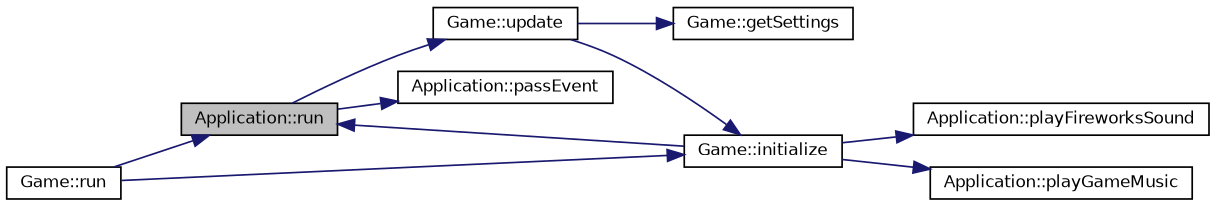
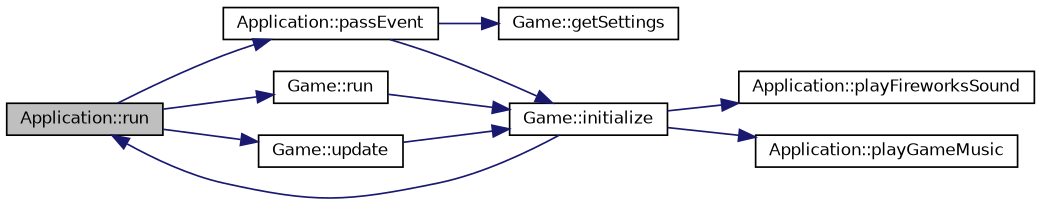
  digraph {
    rankdir=LR
    node [color=black fillcolor=white fontname=Helvetica fontsize=10 shape=record style=filled]
    edge [color=midnightblue fontname=Helvetica fontsize=10 labelfontname=Helvetica labelfontsize=10 style=solid]
    n1 [fillcolor=grey75 fontcolor=black height=0.2 label="Application::run" width=0.4]
    n2 [height=0.2 label="Application::passEvent" width=0.4]
    n3 [height=0.2 label="Game::run" width=0.4]
    n4 [height=0.2 label="Game::update" width=0.4]
    n5 [height=0.2 label="Game::initialize" width=0.4]
    n6 [height=0.2 label="Game::getSettings" width=0.4]
    n7 [height=0.2 label="Application::playFireworksSound" width=0.4]
    n8 [height=0.2 label="Application::playGameMusic" width=0.4]
    n1 -> n2
-   n3 -> n1
+   n1 -> n3
    n1 -> n4
+   n2 -> n5
    n3 -> n5
    n4 -> n5
-   n4 -> n6
+   n2 -> n6
    n5 -> n1
    n5 -> n7
    n5 -> n8
  }
